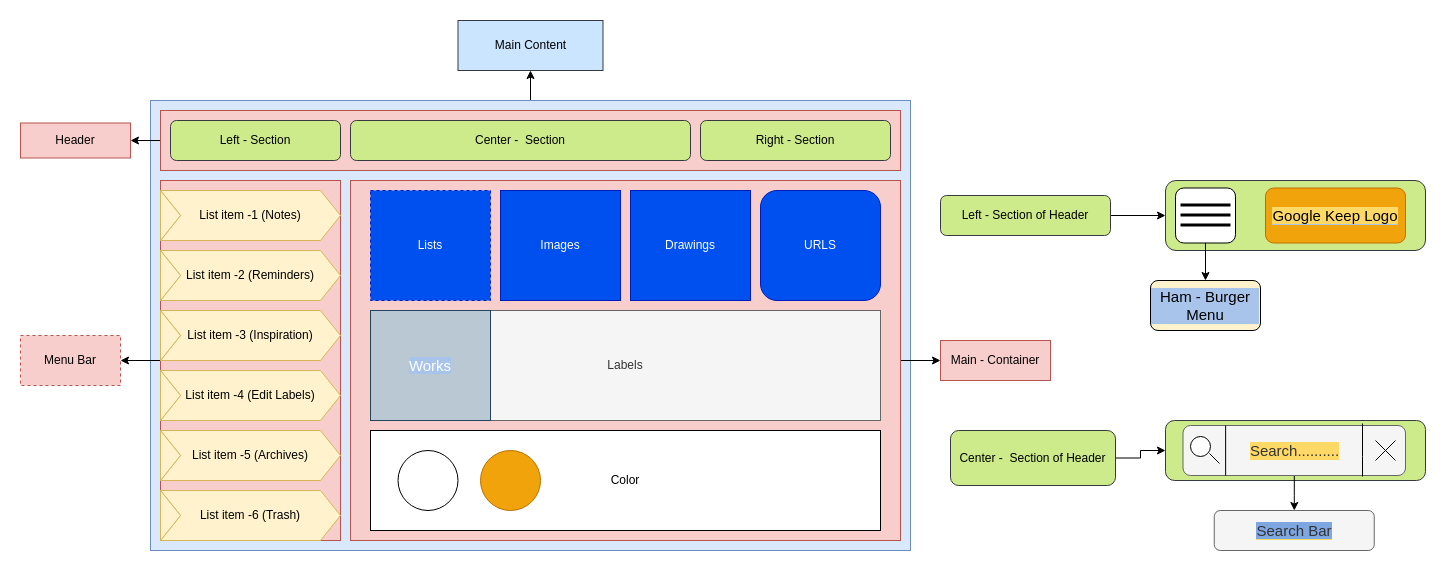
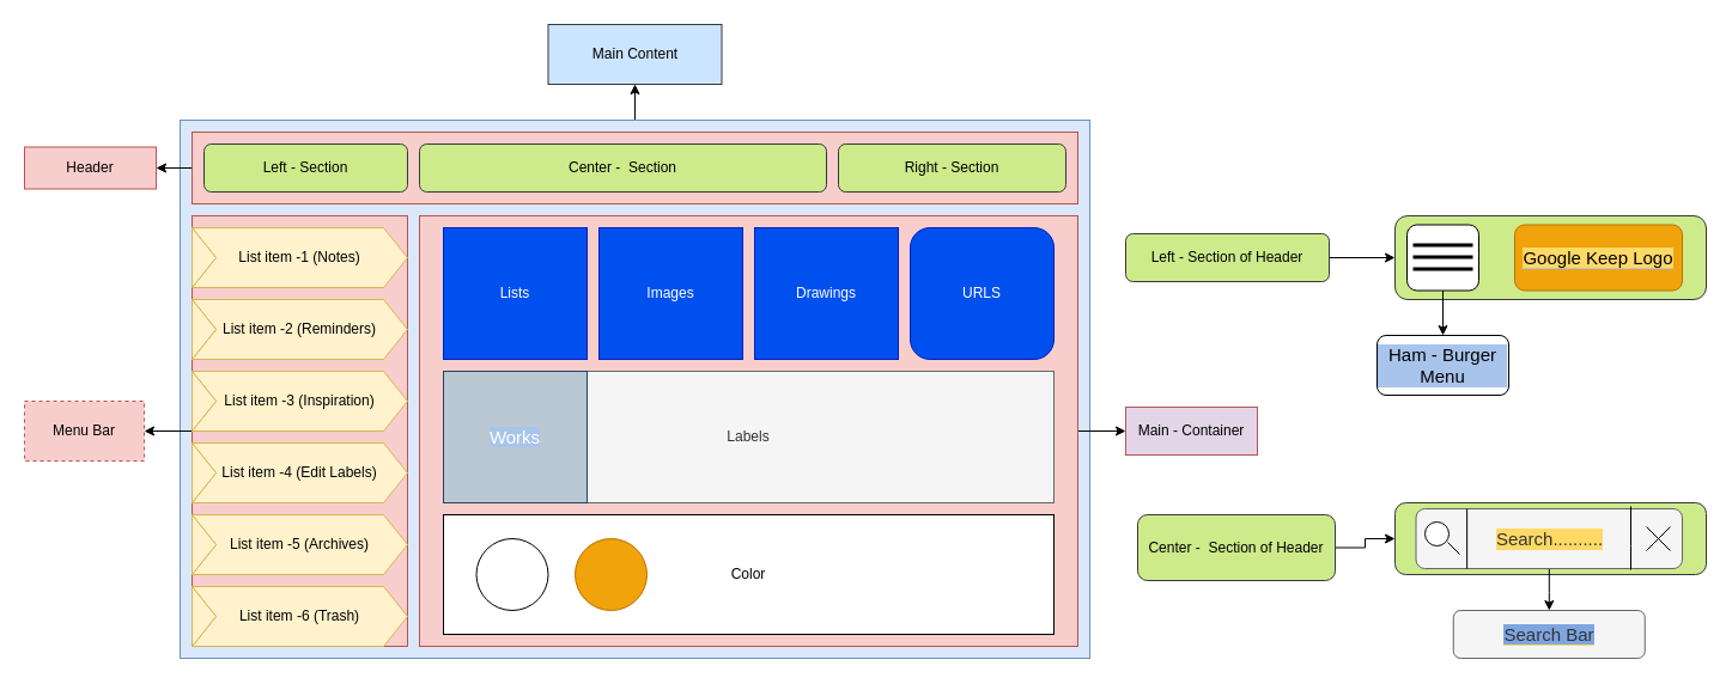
  <mxCell id="0" />
  <mxCell id="1" parent="0" />
  <mxCell id="2" value="" style="edgeStyle=orthogonalEdgeStyle;rounded=0;orthogonalLoop=1;jettySize=auto;html=1;" edge="1" parent="1" source="3" target="18"><mxGeometry relative="1" as="geometry" /></mxCell>
  <mxCell id="3" value="" style="rounded=0;whiteSpace=wrap;html=1;fillColor=#dae8fc;strokeColor=#6c8ebf;" vertex="1" parent="1"><mxGeometry x="150" y="100" width="760" height="450" as="geometry" /></mxCell>
  <mxCell id="4" value="" style="edgeStyle=orthogonalEdgeStyle;rounded=0;orthogonalLoop=1;jettySize=auto;html=1;" edge="1" parent="1" source="5" target="19"><mxGeometry relative="1" as="geometry" /></mxCell>
  <mxCell id="5" value="" style="rounded=0;whiteSpace=wrap;html=1;fillColor=#f8cecc;strokeColor=#b85450;" vertex="1" parent="1"><mxGeometry x="160" y="110" width="740" height="60" as="geometry" /></mxCell>
  <mxCell id="6" value="" style="edgeStyle=orthogonalEdgeStyle;rounded=0;orthogonalLoop=1;jettySize=auto;html=1;strokeColor=#000000;strokeWidth=1;" edge="1" parent="1" source="7" target="23"><mxGeometry relative="1" as="geometry" /></mxCell>
  <mxCell id="7" value="" style="rounded=0;whiteSpace=wrap;html=1;fillColor=#f8cecc;strokeColor=#b85450;" vertex="1" parent="1"><mxGeometry x="160" y="180" width="180" height="360" as="geometry" /></mxCell>
  <mxCell id="8" value="" style="edgeStyle=orthogonalEdgeStyle;rounded=0;orthogonalLoop=1;jettySize=auto;html=1;strokeColor=#000000;strokeWidth=1;" edge="1" parent="1" source="9" target="28"><mxGeometry relative="1" as="geometry" /></mxCell>
  <mxCell id="9" value="" style="rounded=0;whiteSpace=wrap;html=1;fillColor=#f8cecc;strokeColor=#b85450;" vertex="1" parent="1"><mxGeometry x="350" y="180" width="550" height="360" as="geometry" /></mxCell>
  <mxCell id="10" value="List item -1 (Notes)" style="shape=step;perimeter=stepPerimeter;whiteSpace=wrap;html=1;fixedSize=1;fillColor=#fff2cc;strokeColor=#d6b656;" vertex="1" parent="1"><mxGeometry x="160" y="190" width="180" height="50" as="geometry" /></mxCell>
  <mxCell id="11" value="&lt;span style=&quot;&quot;&gt;List item -2 (Reminders)&lt;/span&gt;" style="shape=step;perimeter=stepPerimeter;whiteSpace=wrap;html=1;fixedSize=1;fillColor=#fff2cc;strokeColor=#d6b656;" vertex="1" parent="1"><mxGeometry x="160" y="250" width="180" height="50" as="geometry" /></mxCell>
  <mxCell id="12" value="&lt;span style=&quot;&quot;&gt;List item -3 (Inspiration)&lt;/span&gt;" style="shape=step;perimeter=stepPerimeter;whiteSpace=wrap;html=1;fixedSize=1;fillColor=#fff2cc;strokeColor=#d6b656;" vertex="1" parent="1"><mxGeometry x="160" y="310" width="180" height="50" as="geometry" /></mxCell>
  <mxCell id="13" value="&lt;span style=&quot;&quot;&gt;List item -4 (Edit Labels)&lt;/span&gt;" style="shape=step;perimeter=stepPerimeter;whiteSpace=wrap;html=1;fixedSize=1;size=20;fillColor=#fff2cc;strokeColor=#d6b656;" vertex="1" parent="1"><mxGeometry x="160" y="370" width="180" height="50" as="geometry" /></mxCell>
  <mxCell id="14" value="&lt;span style=&quot;&quot;&gt;List item -5 (Archives)&lt;/span&gt;" style="shape=step;perimeter=stepPerimeter;whiteSpace=wrap;html=1;fixedSize=1;fillColor=#fff2cc;strokeColor=#d6b656;" vertex="1" parent="1"><mxGeometry x="160" y="430" width="180" height="50" as="geometry" /></mxCell>
  <mxCell id="15" value="&lt;span style=&quot;&quot;&gt;List item -6 (Trash)&lt;/span&gt;" style="shape=step;perimeter=stepPerimeter;whiteSpace=wrap;html=1;fixedSize=1;fillColor=#fff2cc;strokeColor=#d6b656;" vertex="1" parent="1"><mxGeometry x="160" y="490" width="180" height="50" as="geometry" /></mxCell>
  <mxCell id="16" value="Labels" style="rounded=0;whiteSpace=wrap;html=1;fillColor=#f5f5f5;strokeColor=#666666;fontColor=#333333;" vertex="1" parent="1"><mxGeometry x="370" y="310" width="510" height="110" as="geometry" /></mxCell>
  <mxCell id="17" value="Color" style="rounded=0;whiteSpace=wrap;html=1;" vertex="1" parent="1"><mxGeometry x="370" y="430" width="510" height="100" as="geometry" /></mxCell>
  <mxCell id="18" value="Main Content" style="whiteSpace=wrap;html=1;rounded=0;fillColor=#cce5ff;strokeColor=#36393d;" vertex="1" parent="1"><mxGeometry x="457.5" y="20" width="145" height="50" as="geometry" /></mxCell>
  <mxCell id="19" value="Header" style="whiteSpace=wrap;html=1;fillColor=#f8cecc;strokeColor=#b85450;rounded=0;" vertex="1" parent="1"><mxGeometry x="20" y="122.5" width="110" height="35" as="geometry" /></mxCell>
  <mxCell id="20" value="Left - Section" style="rounded=1;whiteSpace=wrap;html=1;fillColor=#cdeb8b;strokeColor=#36393d;" vertex="1" parent="1"><mxGeometry x="170" y="120" width="170" height="40" as="geometry" /></mxCell>
  <mxCell id="21" value="Center -&amp;nbsp; Section" style="rounded=1;whiteSpace=wrap;html=1;fillColor=#cdeb8b;strokeColor=#36393d;" vertex="1" parent="1"><mxGeometry x="350" y="120" width="340" height="40" as="geometry" /></mxCell>
  <mxCell id="22" value="Right - Section" style="rounded=1;whiteSpace=wrap;html=1;fillColor=#cdeb8b;strokeColor=#36393d;" vertex="1" parent="1"><mxGeometry x="700" y="120" width="190" height="40" as="geometry" /></mxCell>
  <mxCell id="23" value="Menu Bar" style="whiteSpace=wrap;html=1;fillColor=#f8cecc;strokeColor=#b85450;rounded=0;dashed=1;" vertex="1" parent="1"><mxGeometry x="20" y="335" width="100" height="50" as="geometry" /></mxCell>
- <mxCell id="24" value="Lists" style="rounded=0;whiteSpace=wrap;html=1;fillColor=#0050ef;fontColor=#ffffff;strokeColor=#001DBC;dashed=1;" vertex="1" parent="1"><mxGeometry x="370" y="190" width="120" height="110" as="geometry" /></mxCell>
+ <mxCell id="24" value="Lists" style="rounded=0;whiteSpace=wrap;html=1;fillColor=#0050ef;fontColor=#ffffff;strokeColor=#001DBC;" vertex="1" parent="1"><mxGeometry x="370" y="190" width="120" height="110" as="geometry" /></mxCell>
  <mxCell id="25" value="Images" style="rounded=0;whiteSpace=wrap;html=1;fillColor=#0050ef;fontColor=#ffffff;strokeColor=#001DBC;" vertex="1" parent="1"><mxGeometry x="500" y="190" width="120" height="110" as="geometry" /></mxCell>
  <mxCell id="26" value="Drawings" style="rounded=0;whiteSpace=wrap;html=1;fillColor=#0050ef;fontColor=#ffffff;strokeColor=#001DBC;" vertex="1" parent="1"><mxGeometry x="630" y="190" width="120" height="110" as="geometry" /></mxCell>
  <mxCell id="27" value="URLS" style="whiteSpace=wrap;html=1;fillColor=#0050ef;fontColor=#ffffff;strokeColor=#001DBC;rounded=1;" vertex="1" parent="1"><mxGeometry x="760" y="190" width="120" height="110" as="geometry" /></mxCell>
- <mxCell id="28" value="Main - Container" style="whiteSpace=wrap;html=1;fillColor=#f8cecc;strokeColor=#b85450;rounded=0;" vertex="1" parent="1"><mxGeometry x="940" y="340" width="110" height="40" as="geometry" /></mxCell>
+ <mxCell id="28" value="Main - Container" style="whiteSpace=wrap;html=1;fillColor=#e1d5e7;strokeColor=#b85450;rounded=0;" vertex="1" parent="1"><mxGeometry x="940" y="340" width="110" height="40" as="geometry" /></mxCell>
  <mxCell id="29" value="&lt;font style=&quot;font-size: 15px; background-color: rgb(169, 196, 235);&quot; color=&quot;#ffffff&quot;&gt;Works&lt;/font&gt;" style="rounded=0;whiteSpace=wrap;html=1;fillColor=#bac8d3;strokeColor=#23445d;" vertex="1" parent="1"><mxGeometry x="370" y="310" width="120" height="110" as="geometry" /></mxCell>
  <mxCell id="30" value="" style="ellipse;whiteSpace=wrap;html=1;aspect=fixed;labelBackgroundColor=#A9C4EB;fontSize=15;fontColor=#FFFFFF;" vertex="1" parent="1"><mxGeometry x="397.5" y="450" width="60" height="60" as="geometry" /></mxCell>
  <mxCell id="31" value="" style="ellipse;whiteSpace=wrap;html=1;aspect=fixed;labelBackgroundColor=#A9C4EB;fontSize=15;fontColor=#000000;fillColor=#f0a30a;strokeColor=#BD7000;" vertex="1" parent="1"><mxGeometry x="480" y="450" width="60" height="60" as="geometry" /></mxCell>
  <mxCell id="32" value="" style="edgeStyle=orthogonalEdgeStyle;rounded=0;orthogonalLoop=1;jettySize=auto;html=1;fontSize=15;fontColor=#FFFFFF;strokeColor=#000000;strokeWidth=1;" edge="1" parent="1" source="33" target="34"><mxGeometry relative="1" as="geometry" /></mxCell>
  <mxCell id="33" value="Left - Section of Header" style="rounded=1;whiteSpace=wrap;html=1;fillColor=#cdeb8b;strokeColor=#36393d;" vertex="1" parent="1"><mxGeometry x="940" y="195" width="170" height="40" as="geometry" /></mxCell>
  <mxCell id="34" value="" style="whiteSpace=wrap;html=1;fillColor=#cdeb8b;strokeColor=#36393d;rounded=1;" vertex="1" parent="1"><mxGeometry x="1165" y="180" width="260" height="70" as="geometry" /></mxCell>
  <mxCell id="35" value="" style="edgeStyle=orthogonalEdgeStyle;rounded=0;orthogonalLoop=1;jettySize=auto;html=1;fontSize=15;fontColor=#FFFFFF;strokeColor=#000000;strokeWidth=1;" edge="1" parent="1" source="36" target="41"><mxGeometry relative="1" as="geometry" /></mxCell>
  <mxCell id="36" value="" style="rounded=1;whiteSpace=wrap;html=1;labelBackgroundColor=#A9C4EB;fontSize=15;fontColor=#FFFFFF;" vertex="1" parent="1"><mxGeometry x="1175" y="187.5" width="60" height="55" as="geometry" /></mxCell>
  <mxCell id="37" value="&lt;font style=&quot;background-color: rgb(255, 217, 102);&quot; color=&quot;#000000&quot;&gt;Google Keep Logo&lt;/font&gt;" style="rounded=1;whiteSpace=wrap;html=1;labelBackgroundColor=#A9C4EB;fontSize=15;fontColor=#000000;fillColor=#f0a30a;strokeColor=#BD7000;" vertex="1" parent="1"><mxGeometry x="1265" y="187.5" width="140" height="55" as="geometry" /></mxCell>
  <mxCell id="38" value="" style="endArrow=none;html=1;rounded=0;fontSize=15;fontColor=#FFFFFF;strokeColor=#000000;strokeWidth=3;" edge="1" parent="1"><mxGeometry width="50" height="50" relative="1" as="geometry"><mxPoint x="1180" y="204.5" as="sourcePoint" /><mxPoint x="1230" y="204.5" as="targetPoint" /></mxGeometry></mxCell>
  <mxCell id="39" value="" style="endArrow=none;html=1;rounded=0;fontSize=15;fontColor=#FFFFFF;strokeColor=#000000;strokeWidth=3;" edge="1" parent="1"><mxGeometry width="50" height="50" relative="1" as="geometry"><mxPoint x="1180" y="214.5" as="sourcePoint" /><mxPoint x="1230" y="214.5" as="targetPoint" /></mxGeometry></mxCell>
  <mxCell id="40" value="" style="endArrow=none;html=1;rounded=0;fontSize=15;fontColor=#FFFFFF;strokeColor=#000000;strokeWidth=3;" edge="1" parent="1"><mxGeometry width="50" height="50" relative="1" as="geometry"><mxPoint x="1180" y="224.5" as="sourcePoint" /><mxPoint x="1230" y="224.5" as="targetPoint" /></mxGeometry></mxCell>
- <mxCell id="41" value="&lt;font color=&quot;#000000&quot;&gt;Ham - Burger Menu&lt;/font&gt;" style="whiteSpace=wrap;html=1;fontSize=15;fontColor=#FFFFFF;rounded=1;labelBackgroundColor=#A9C4EB;fillColor=#fff2cc;" vertex="1" parent="1"><mxGeometry x="1150" y="280" width="110" height="50" as="geometry" /></mxCell>
+ <mxCell id="41" value="&lt;font color=&quot;#000000&quot;&gt;Ham - Burger Menu&lt;/font&gt;" style="whiteSpace=wrap;html=1;fontSize=15;fontColor=#FFFFFF;rounded=1;labelBackgroundColor=#A9C4EB;" vertex="1" parent="1"><mxGeometry x="1150" y="280" width="110" height="50" as="geometry" /></mxCell>
  <mxCell id="42" value="" style="edgeStyle=orthogonalEdgeStyle;rounded=0;orthogonalLoop=1;jettySize=auto;html=1;fontSize=15;fontColor=#000000;strokeColor=#000000;strokeWidth=1;" edge="1" parent="1" source="43" target="44"><mxGeometry relative="1" as="geometry" /></mxCell>
  <mxCell id="43" value="Center -&amp;nbsp; Section of Header" style="rounded=1;whiteSpace=wrap;html=1;fillColor=#cdeb8b;strokeColor=#36393d;" vertex="1" parent="1"><mxGeometry x="950" y="430" width="165" height="55" as="geometry" /></mxCell>
  <mxCell id="44" value="" style="whiteSpace=wrap;html=1;fillColor=#cdeb8b;strokeColor=#36393d;rounded=1;" vertex="1" parent="1"><mxGeometry x="1165" y="420" width="260" height="60" as="geometry" /></mxCell>
  <mxCell id="45" value="" style="edgeStyle=orthogonalEdgeStyle;rounded=0;orthogonalLoop=1;jettySize=auto;html=1;fontSize=15;fontColor=#000000;strokeColor=#000000;strokeWidth=1;" edge="1" parent="1" source="46" target="49"><mxGeometry relative="1" as="geometry" /></mxCell>
  <mxCell id="46" value="Search.........." style="rounded=1;whiteSpace=wrap;html=1;labelBackgroundColor=#FFD966;fontSize=15;fontColor=#333333;fillColor=#f5f5f5;strokeColor=#666666;" vertex="1" parent="1"><mxGeometry x="1182.5" y="425" width="222.5" height="50" as="geometry" /></mxCell>
  <mxCell id="47" value="" style="endArrow=none;html=1;rounded=0;fontSize=15;fontColor=#000000;strokeColor=#000000;strokeWidth=1;exitX=0.25;exitY=1;exitDx=0;exitDy=0;entryX=0.25;entryY=0;entryDx=0;entryDy=0;" edge="1" parent="1"><mxGeometry width="50" height="50" relative="1" as="geometry"><mxPoint x="1225.125" y="475" as="sourcePoint" /><mxPoint x="1225.125" y="425" as="targetPoint" /><Array as="points" /></mxGeometry></mxCell>
  <mxCell id="48" value="" style="endArrow=none;html=1;rounded=0;fontSize=15;fontColor=#000000;strokeColor=#000000;strokeWidth=1;" edge="1" parent="1"><mxGeometry width="50" height="50" relative="1" as="geometry"><mxPoint x="1362" y="476" as="sourcePoint" /><mxPoint x="1362" y="423" as="targetPoint" /><Array as="points"><mxPoint x="1362" y="456" /></Array></mxGeometry></mxCell>
  <mxCell id="49" value="&lt;span style=&quot;background-color: rgb(126, 166, 224);&quot;&gt;Search Bar&lt;/span&gt;" style="whiteSpace=wrap;html=1;fontSize=15;fontColor=#333333;rounded=1;labelBackgroundColor=#FFD966;fillColor=#f5f5f5;strokeColor=#666666;" vertex="1" parent="1"><mxGeometry x="1213.75" y="510" width="160" height="40" as="geometry" /></mxCell>
  <mxCell id="50" value="" style="endArrow=none;html=1;rounded=0;fontSize=15;fontColor=#000000;strokeColor=#000000;strokeWidth=1;" edge="1" parent="1"><mxGeometry width="50" height="50" relative="1" as="geometry"><mxPoint x="1375" y="440" as="sourcePoint" /><mxPoint x="1395" y="460" as="targetPoint" /></mxGeometry></mxCell>
  <mxCell id="51" value="" style="endArrow=none;html=1;rounded=0;fontSize=15;fontColor=#000000;strokeColor=#000000;strokeWidth=1;" edge="1" parent="1"><mxGeometry width="50" height="50" relative="1" as="geometry"><mxPoint x="1395" y="440" as="sourcePoint" /><mxPoint x="1375" y="460" as="targetPoint" /><Array as="points" /></mxGeometry></mxCell>
  <mxCell id="52" value="" style="ellipse;whiteSpace=wrap;html=1;aspect=fixed;labelBackgroundColor=#FFFFFF;fontSize=15;fontColor=#000000;" vertex="1" parent="1"><mxGeometry x="1190" y="436" width="20" height="20" as="geometry" /></mxCell>
  <mxCell id="53" value="" style="endArrow=none;html=1;rounded=0;fontSize=15;fontColor=#000000;strokeColor=#000000;strokeWidth=1;" edge="1" parent="1"><mxGeometry width="50" height="50" relative="1" as="geometry"><mxPoint x="1209" y="453" as="sourcePoint" /><mxPoint x="1219" y="463" as="targetPoint" /></mxGeometry></mxCell>
  <mxCell id="54" value="" style="triangle;whiteSpace=wrap;html=1;labelBackgroundColor=#FFFFFF;fontSize=15;fillColor=#fff2cc;strokeColor=#d6b656;" vertex="1" parent="1"><mxGeometry x="160" y="190" width="20" height="50" as="geometry" /></mxCell>
  <mxCell id="55" value="" style="triangle;whiteSpace=wrap;html=1;labelBackgroundColor=#FFFFFF;fontSize=15;fillColor=#fff2cc;strokeColor=#d6b656;" vertex="1" parent="1"><mxGeometry x="160" y="250" width="20" height="50" as="geometry" /></mxCell>
  <mxCell id="56" value="" style="triangle;whiteSpace=wrap;html=1;labelBackgroundColor=#FFFFFF;fontSize=15;fillColor=#fff2cc;strokeColor=#d6b656;" vertex="1" parent="1"><mxGeometry x="160" y="310" width="20" height="50" as="geometry" /></mxCell>
  <mxCell id="57" value="" style="triangle;whiteSpace=wrap;html=1;labelBackgroundColor=#FFFFFF;fontSize=15;fillColor=#fff2cc;strokeColor=#d6b656;" vertex="1" parent="1"><mxGeometry x="160" y="370" width="20" height="50" as="geometry" /></mxCell>
  <mxCell id="58" value="" style="triangle;whiteSpace=wrap;html=1;labelBackgroundColor=#FFFFFF;fontSize=15;fillColor=#fff2cc;strokeColor=#d6b656;" vertex="1" parent="1"><mxGeometry x="160" y="430" width="20" height="50" as="geometry" /></mxCell>
  <mxCell id="59" value="" style="triangle;whiteSpace=wrap;html=1;labelBackgroundColor=#FFFFFF;fontSize=15;fillColor=#fff2cc;strokeColor=#d6b656;" vertex="1" parent="1"><mxGeometry x="160" y="490" width="20" height="50" as="geometry" /></mxCell>
